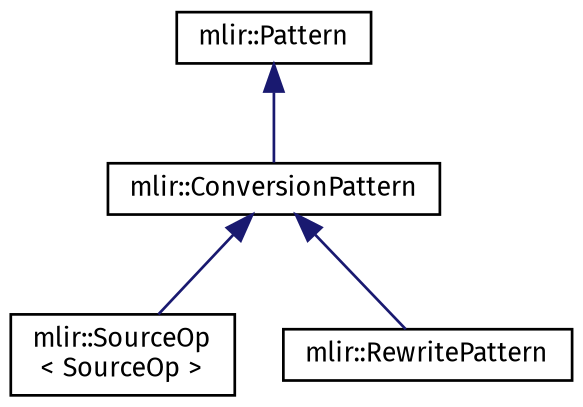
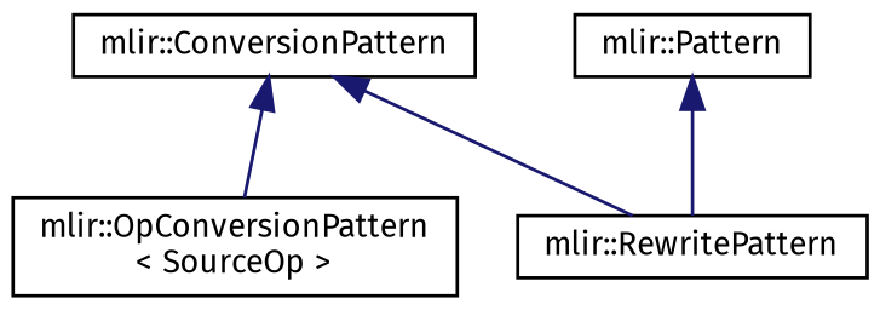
  digraph {
    fontname="Fira Sans"
    node [color=black fontname="Fira Sans" fontsize=10 shape=record]
    edge [color=midnightblue dir=back fontname="Fira Sans" fontsize=10 labelfontname=Helvetica labelfontsize=10 style=solid]
-   n1 [height=0.2 label="mlir::SourceOp\l\< SourceOp \>" width=0.4]
+   n1 [height=0.2 label="mlir::OpConversionPattern\l\< SourceOp \>" width=0.4]
    n2 [height=0.2 label="mlir::ConversionPattern" width=0.4]
    n3 [height=0.2 label="mlir::RewritePattern" width=0.4]
    n4 [height=0.2 label="mlir::Pattern" width=0.4]
    n2 -> n1
    n2 -> n3
-   n4 -> n2
+   n4 -> n3
  }
